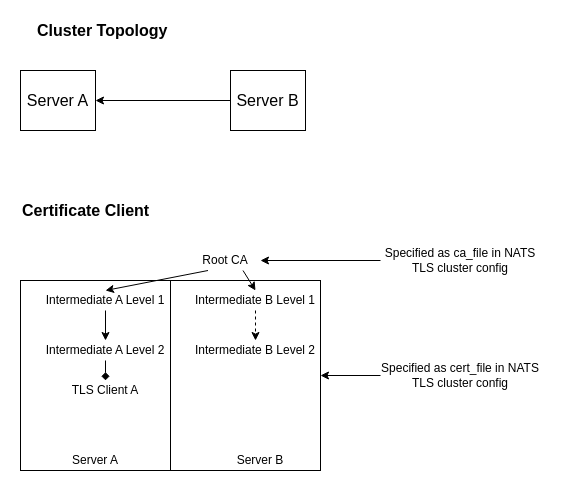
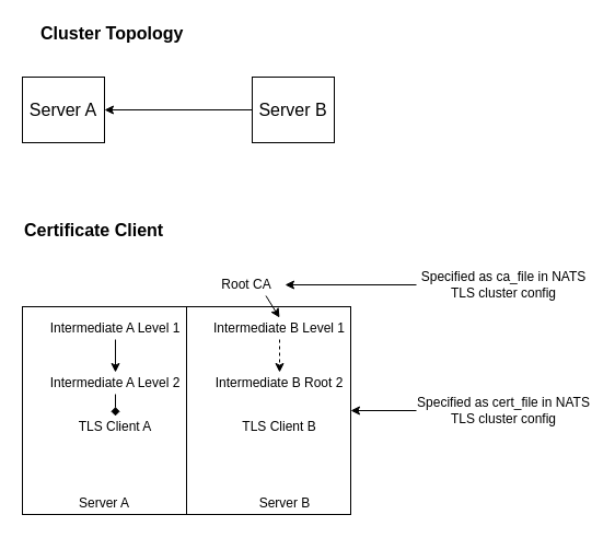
  <mxCell id="0" />
  <mxCell id="1" parent="0" />
  <mxCell id="2" value="" style="rounded=0;whiteSpace=wrap;html=1;" vertex="1" parent="1"><mxGeometry x="20" y="280" width="150" height="190" as="geometry" /></mxCell>
  <mxCell id="3" value="" style="rounded=0;whiteSpace=wrap;html=1;" vertex="1" parent="1"><mxGeometry x="170" y="280" width="150" height="190" as="geometry" /></mxCell>
  <mxCell id="4" value="Root CA" style="text;html=1;strokeColor=none;fillColor=none;align=center;verticalAlign=middle;whiteSpace=wrap;rounded=0;" vertex="1" parent="1"><mxGeometry x="190" y="250" width="70" height="20" as="geometry" /></mxCell>
  <mxCell id="5" value="Intermediate A Level 1" style="text;html=1;strokeColor=none;fillColor=none;align=center;verticalAlign=middle;whiteSpace=wrap;rounded=0;" vertex="1" parent="1"><mxGeometry x="40" y="290" width="130" height="20" as="geometry" /></mxCell>
  <mxCell id="6" value="Intermediate B Level 1" style="text;html=1;strokeColor=none;fillColor=none;align=center;verticalAlign=middle;whiteSpace=wrap;rounded=0;" vertex="1" parent="1"><mxGeometry x="190" y="290" width="130" height="20" as="geometry" /></mxCell>
  <mxCell id="7" value="Intermediate A Level 2" style="text;html=1;strokeColor=none;fillColor=none;align=center;verticalAlign=middle;whiteSpace=wrap;rounded=0;" vertex="1" parent="1"><mxGeometry x="40" y="340" width="130" height="20" as="geometry" /></mxCell>
- <mxCell id="8" value="Intermediate B Level 2" style="text;html=1;strokeColor=none;fillColor=none;align=center;verticalAlign=middle;whiteSpace=wrap;rounded=0;" vertex="1" parent="1"><mxGeometry x="190" y="340" width="130" height="20" as="geometry" /></mxCell>
+ <mxCell id="8" value="Intermediate B Root 2" style="text;html=1;strokeColor=none;fillColor=none;align=center;verticalAlign=middle;whiteSpace=wrap;rounded=0;" vertex="1" parent="1"><mxGeometry x="190" y="340" width="130" height="20" as="geometry" /></mxCell>
  <mxCell id="9" value="TLS Client A" style="text;html=1;strokeColor=none;fillColor=none;align=center;verticalAlign=middle;whiteSpace=wrap;rounded=0;" vertex="1" parent="1"><mxGeometry x="40" y="380" width="130" height="20" as="geometry" /></mxCell>
+ <mxCell id="10" value="TLS Client B" style="text;html=1;strokeColor=none;fillColor=none;align=center;verticalAlign=middle;whiteSpace=wrap;rounded=0;" vertex="1" parent="1"><mxGeometry x="190" y="380" width="130" height="20" as="geometry" /></mxCell>
  <mxCell id="11" value="" style="endArrow=classic;html=1;exitX=0.75;exitY=1;exitDx=0;exitDy=0;entryX=0.5;entryY=0;entryDx=0;entryDy=0;" edge="1" parent="1" source="4" target="6"><mxGeometry width="50" height="50" relative="1" as="geometry"><mxPoint x="450" y="610" as="sourcePoint" /><mxPoint x="500" y="560" as="targetPoint" /></mxGeometry></mxCell>
- <mxCell id="12" value="" style="endArrow=classic;html=1;exitX=0.25;exitY=1;exitDx=0;exitDy=0;entryX=0.5;entryY=0;entryDx=0;entryDy=0;" edge="1" parent="1" source="4" target="5"><mxGeometry width="50" height="50" relative="1" as="geometry"><mxPoint x="202.5" y="280" as="sourcePoint" /><mxPoint x="265" y="300" as="targetPoint" /></mxGeometry></mxCell>
  <mxCell id="13" value="" style="endArrow=classic;html=1;exitX=0.5;exitY=1;exitDx=0;exitDy=0;entryX=0.5;entryY=0;entryDx=0;entryDy=0;dashed=1;" edge="1" parent="1" source="6" target="8"><mxGeometry width="50" height="50" relative="1" as="geometry"><mxPoint x="212.5" y="290" as="sourcePoint" /><mxPoint x="275" y="310" as="targetPoint" /></mxGeometry></mxCell>
  <mxCell id="14" value="" style="endArrow=diamond;html=1;exitX=0.5;exitY=1;exitDx=0;exitDy=0;entryX=0.5;entryY=0;entryDx=0;entryDy=0;" edge="1" parent="1" source="7" target="9"><mxGeometry width="50" height="50" relative="1" as="geometry"><mxPoint x="275" y="330" as="sourcePoint" /><mxPoint x="275" y="360" as="targetPoint" /></mxGeometry></mxCell>
  <mxCell id="15" value="" style="endArrow=classic;html=1;exitX=0.5;exitY=1;exitDx=0;exitDy=0;" edge="1" parent="1" source="5"><mxGeometry width="50" height="50" relative="1" as="geometry"><mxPoint x="115" y="370" as="sourcePoint" /><mxPoint x="105" y="340" as="targetPoint" /></mxGeometry></mxCell>
  <mxCell id="16" value="Server A" style="text;html=1;strokeColor=none;fillColor=none;align=center;verticalAlign=middle;whiteSpace=wrap;rounded=0;" vertex="1" parent="1"><mxGeometry x="50" y="450" width="90" height="20" as="geometry" /></mxCell>
  <mxCell id="17" value="Server B" style="text;html=1;strokeColor=none;fillColor=none;align=center;verticalAlign=middle;whiteSpace=wrap;rounded=0;" vertex="1" parent="1"><mxGeometry x="215" y="450" width="90" height="20" as="geometry" /></mxCell>
  <mxCell id="18" value="Specified as ca_file in NATS TLS cluster config" style="text;html=1;strokeColor=none;fillColor=none;align=center;verticalAlign=middle;whiteSpace=wrap;rounded=0;" vertex="1" parent="1"><mxGeometry x="380" y="250" width="160" height="20" as="geometry" /></mxCell>
  <mxCell id="19" value="Specified as cert_file in NATS TLS cluster config" style="text;html=1;strokeColor=none;fillColor=none;align=center;verticalAlign=middle;whiteSpace=wrap;rounded=0;" vertex="1" parent="1"><mxGeometry x="380" y="365" width="160" height="20" as="geometry" /></mxCell>
  <mxCell id="20" value="" style="endArrow=classic;html=1;entryX=1;entryY=0.5;entryDx=0;entryDy=0;exitX=0;exitY=0.5;exitDx=0;exitDy=0;" edge="1" parent="1" source="19" target="3"><mxGeometry width="50" height="50" relative="1" as="geometry"><mxPoint x="320" y="540" as="sourcePoint" /><mxPoint x="370" y="490" as="targetPoint" /></mxGeometry></mxCell>
  <mxCell id="21" value="" style="endArrow=classic;html=1;" edge="1" parent="1" target="4"><mxGeometry width="50" height="50" relative="1" as="geometry"><mxPoint x="380" y="260" as="sourcePoint" /><mxPoint x="320" y="259.5" as="targetPoint" /></mxGeometry></mxCell>
  <mxCell id="22" value="Certificate Client" style="text;html=1;strokeColor=none;fillColor=none;align=left;verticalAlign=middle;whiteSpace=wrap;rounded=0;fontStyle=1;fontSize=16;" vertex="1" parent="1"><mxGeometry x="20" y="200" width="350" height="20" as="geometry" /></mxCell>
  <mxCell id="23" value="Server A" style="rounded=0;whiteSpace=wrap;html=1;fontSize=16;align=center;" vertex="1" parent="1"><mxGeometry x="20" y="70" width="75" height="60" as="geometry" /></mxCell>
  <mxCell id="24" value="Server B" style="rounded=0;whiteSpace=wrap;html=1;fontSize=16;align=center;" vertex="1" parent="1"><mxGeometry x="230" y="70" width="75" height="60" as="geometry" /></mxCell>
  <mxCell id="25" value="" style="endArrow=classic;html=1;fontSize=16;entryX=1;entryY=0.5;entryDx=0;entryDy=0;exitX=0;exitY=0.5;exitDx=0;exitDy=0;" edge="1" parent="1" source="24" target="23"><mxGeometry width="50" height="50" relative="1" as="geometry"><mxPoint x="155" y="270" as="sourcePoint" /><mxPoint x="205" y="220" as="targetPoint" /></mxGeometry></mxCell>
  <mxCell id="26" value="Cluster Topology" style="text;html=1;strokeColor=none;fillColor=none;align=left;verticalAlign=middle;whiteSpace=wrap;rounded=0;fontStyle=1;fontSize=16;" vertex="1" parent="1"><mxGeometry x="35" y="20" width="350" height="20" as="geometry" /></mxCell>
